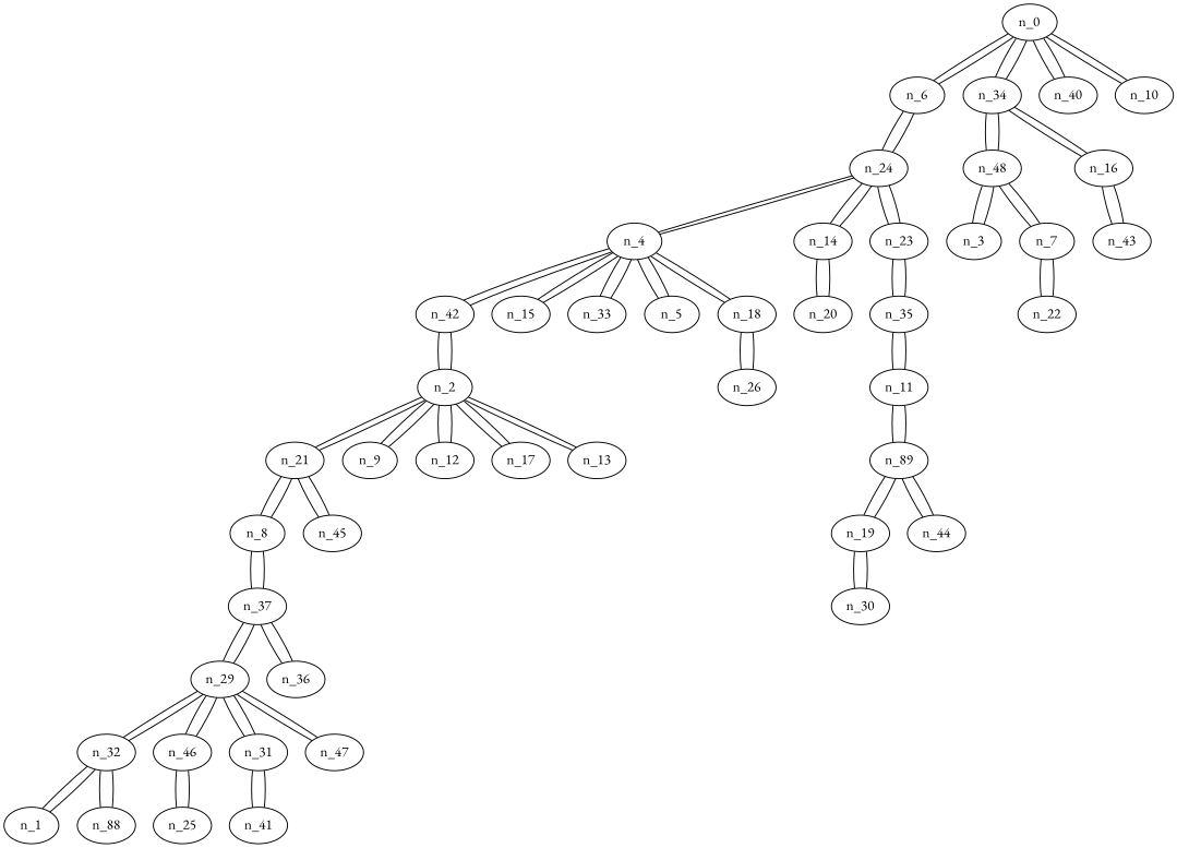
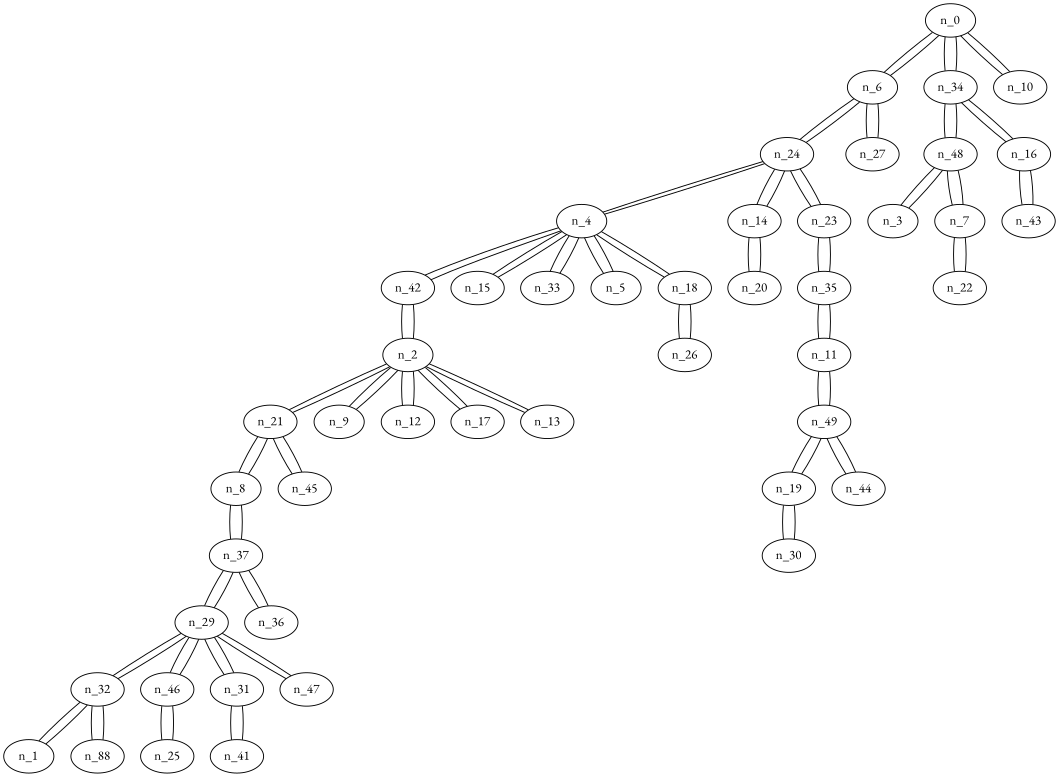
  graph {
    fontname="EB Garamond"
    node [fontname="EB Garamond"]
    edge [fontname="EB Garamond"]
    n_0
    n_6
    n_34
-   n_40
    n_10
    n_24
+   n_27
    n_48
    n_16
    n_4
    n_14
    n_23
    n_3
    n_7
    n_43
    n_1
    n_32
    n18 [label=n_88]
    n_29
    n_37
    n_46
    n_31
    n_47
    n_2
    n_42
    n_21
    n_9
    n_12
    n_17
    n_13
    n_8
    n_45
    n_15
    n_33
    n_5
    n_18
    n_22
    n_26
    n_20
    n_35
    n_36
    n_11
-   n_49 [label=n_89]
+   n_49
    n_19
    n_44
    n_30
    n_25
    n_41
    n_0 -- n_6
    n_0 -- n_34
-   n_0 -- n_40
    n_0 -- n_10
    n_6 -- n_0
    n_6 -- n_24
+   n_6 -- n_27
    n_34 -- n_0
    n_34 -- n_48
    n_34 -- n_16
-   n_40 -- n_0
    n_10 -- n_0
    n_24 -- n_6
    n_24 -- n_4
    n_24 -- n_14
    n_24 -- n_23
+   n_27 -- n_6
    n_48 -- n_34
    n_48 -- n_3
    n_48 -- n_7
    n_16 -- n_34
    n_16 -- n_43
    n_4 -- n_24
    n_4 -- n_42
    n_4 -- n_15
    n_4 -- n_33
    n_4 -- n_5
    n_4 -- n_18
    n_14 -- n_24
    n_14 -- n_20
    n_23 -- n_24
    n_23 -- n_35
    n_3 -- n_48
    n_7 -- n_48
    n_7 -- n_22
    n_43 -- n_16
    n_1 -- n_32
    n_32 -- n_1
    n_32 -- n18
    n_32 -- n_29
    n18 -- n_32
    n_29 -- n_32
    n_29 -- n_37
    n_29 -- n_46
    n_29 -- n_31
    n_29 -- n_47
    n_37 -- n_29
    n_37 -- n_8
    n_37 -- n_36
    n_46 -- n_29
    n_46 -- n_25
    n_31 -- n_29
    n_31 -- n_41
    n_47 -- n_29
    n_2 -- n_42
    n_2 -- n_21
    n_2 -- n_9
    n_2 -- n_12
    n_2 -- n_17
    n_2 -- n_13
    n_42 -- n_4
    n_42 -- n_2
    n_21 -- n_2
    n_21 -- n_8
    n_21 -- n_45
    n_9 -- n_2
    n_12 -- n_2
    n_17 -- n_2
    n_13 -- n_2
    n_8 -- n_37
    n_8 -- n_21
    n_45 -- n_21
    n_15 -- n_4
    n_33 -- n_4
    n_5 -- n_4
    n_18 -- n_4
    n_18 -- n_26
    n_22 -- n_7
    n_26 -- n_18
    n_20 -- n_14
    n_35 -- n_23
    n_35 -- n_11
    n_36 -- n_37
    n_11 -- n_35
    n_11 -- n_49
    n_49 -- n_11
    n_49 -- n_19
    n_49 -- n_44
    n_19 -- n_49
    n_19 -- n_30
    n_44 -- n_49
    n_30 -- n_19
    n_25 -- n_46
    n_41 -- n_31
  }
